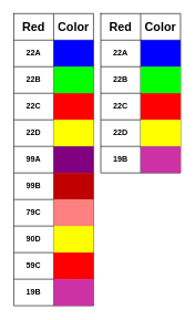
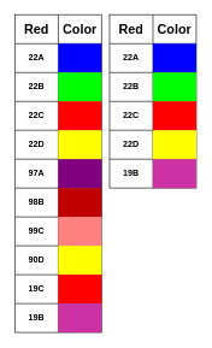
  <mxCell id="0" />
  <mxCell id="1" parent="0" />
  <mxCell id="2" value="" style="shape=table;startSize=0;container=1;collapsible=0;childLayout=tableLayout;" parent="1" vertex="1"><mxGeometry x="151" y="20" width="120" height="240" as="geometry" /></mxCell>
  <mxCell id="3" value="" style="shape=tableRow;horizontal=0;startSize=0;swimlaneHead=0;swimlaneBody=0;strokeColor=inherit;top=0;left=0;bottom=0;right=0;collapsible=0;dropTarget=0;fillColor=none;points=[[0,0.5],[1,0.5]];portConstraint=eastwest;" parent="2" vertex="1"><mxGeometry width="120" height="40" as="geometry" /></mxCell>
  <mxCell id="4" value="&lt;font style=&quot;font-size: 18px;&quot;&gt;&lt;b&gt;Red&lt;/b&gt;&lt;/font&gt;" style="shape=partialRectangle;html=1;whiteSpace=wrap;connectable=0;strokeColor=inherit;overflow=hidden;fillColor=none;top=0;left=0;bottom=0;right=0;pointerEvents=1;" parent="3" vertex="1"><mxGeometry width="60" height="40" as="geometry"><mxRectangle width="60" height="40" as="alternateBounds" /></mxGeometry></mxCell>
  <mxCell id="5" value="&lt;b&gt;&lt;font style=&quot;font-size: 18px;&quot;&gt;Color&lt;/font&gt;&lt;/b&gt;" style="shape=partialRectangle;html=1;whiteSpace=wrap;connectable=0;strokeColor=inherit;overflow=hidden;fillColor=none;top=0;left=0;bottom=0;right=0;pointerEvents=1;" parent="3" vertex="1"><mxGeometry x="60" width="60" height="40" as="geometry"><mxRectangle width="60" height="40" as="alternateBounds" /></mxGeometry></mxCell>
  <mxCell id="6" value="" style="shape=tableRow;horizontal=0;startSize=0;swimlaneHead=0;swimlaneBody=0;strokeColor=inherit;top=0;left=0;bottom=0;right=0;collapsible=0;dropTarget=0;fillColor=none;points=[[0,0.5],[1,0.5]];portConstraint=eastwest;" parent="2" vertex="1"><mxGeometry y="40" width="120" height="40" as="geometry" /></mxCell>
  <mxCell id="7" value="&lt;b&gt;22A&lt;/b&gt;" style="shape=partialRectangle;html=1;whiteSpace=wrap;connectable=0;strokeColor=inherit;overflow=hidden;fillColor=none;top=0;left=0;bottom=0;right=0;pointerEvents=1;" parent="6" vertex="1"><mxGeometry width="60" height="40" as="geometry"><mxRectangle width="60" height="40" as="alternateBounds" /></mxGeometry></mxCell>
  <mxCell id="8" value="" style="shape=partialRectangle;html=1;whiteSpace=wrap;connectable=0;strokeColor=inherit;overflow=hidden;fillColor=#0000ff;top=0;left=0;bottom=0;right=0;pointerEvents=1;fillStyle=solid;" parent="6" vertex="1"><mxGeometry x="60" width="60" height="40" as="geometry"><mxRectangle width="60" height="40" as="alternateBounds" /></mxGeometry></mxCell>
  <mxCell id="9" value="" style="shape=tableRow;horizontal=0;startSize=0;swimlaneHead=0;swimlaneBody=0;strokeColor=inherit;top=0;left=0;bottom=0;right=0;collapsible=0;dropTarget=0;fillColor=none;points=[[0,0.5],[1,0.5]];portConstraint=eastwest;" parent="2" vertex="1"><mxGeometry y="80" width="120" height="40" as="geometry" /></mxCell>
  <mxCell id="10" value="&lt;b&gt;22B&lt;/b&gt;" style="shape=partialRectangle;html=1;whiteSpace=wrap;connectable=0;strokeColor=inherit;overflow=hidden;fillColor=none;top=0;left=0;bottom=0;right=0;pointerEvents=1;" parent="9" vertex="1"><mxGeometry width="60" height="40" as="geometry"><mxRectangle width="60" height="40" as="alternateBounds" /></mxGeometry></mxCell>
  <mxCell id="11" value="" style="shape=partialRectangle;html=1;whiteSpace=wrap;connectable=0;strokeColor=inherit;overflow=hidden;fillColor=#00ff00;top=0;left=0;bottom=0;right=0;pointerEvents=1;" parent="9" vertex="1"><mxGeometry x="60" width="60" height="40" as="geometry"><mxRectangle width="60" height="40" as="alternateBounds" /></mxGeometry></mxCell>
  <mxCell id="12" value="" style="shape=tableRow;horizontal=0;startSize=0;swimlaneHead=0;swimlaneBody=0;strokeColor=inherit;top=0;left=0;bottom=0;right=0;collapsible=0;dropTarget=0;fillColor=none;points=[[0,0.5],[1,0.5]];portConstraint=eastwest;" parent="2" vertex="1"><mxGeometry y="120" width="120" height="40" as="geometry" /></mxCell>
  <mxCell id="13" value="&lt;b&gt;22C&lt;/b&gt;" style="shape=partialRectangle;html=1;whiteSpace=wrap;connectable=0;strokeColor=inherit;overflow=hidden;fillColor=none;top=0;left=0;bottom=0;right=0;pointerEvents=1;" parent="12" vertex="1"><mxGeometry width="60" height="40" as="geometry"><mxRectangle width="60" height="40" as="alternateBounds" /></mxGeometry></mxCell>
  <mxCell id="14" value="" style="shape=partialRectangle;html=1;whiteSpace=wrap;connectable=0;strokeColor=inherit;overflow=hidden;fillColor=#ff0000;top=0;left=0;bottom=0;right=0;pointerEvents=1;" parent="12" vertex="1"><mxGeometry x="60" width="60" height="40" as="geometry"><mxRectangle width="60" height="40" as="alternateBounds" /></mxGeometry></mxCell>
  <mxCell id="15" value="" style="shape=tableRow;horizontal=0;startSize=0;swimlaneHead=0;swimlaneBody=0;strokeColor=inherit;top=0;left=0;bottom=0;right=0;collapsible=0;dropTarget=0;fillColor=none;points=[[0,0.5],[1,0.5]];portConstraint=eastwest;" parent="2" vertex="1"><mxGeometry y="160" width="120" height="40" as="geometry" /></mxCell>
  <mxCell id="16" value="&lt;b&gt;22D&lt;/b&gt;" style="shape=partialRectangle;html=1;whiteSpace=wrap;connectable=0;strokeColor=inherit;overflow=hidden;fillColor=none;top=0;left=0;bottom=0;right=0;pointerEvents=1;" parent="15" vertex="1"><mxGeometry width="60" height="40" as="geometry"><mxRectangle width="60" height="40" as="alternateBounds" /></mxGeometry></mxCell>
  <mxCell id="17" value="" style="shape=partialRectangle;html=1;whiteSpace=wrap;connectable=0;strokeColor=inherit;overflow=hidden;fillColor=#ffff00;top=0;left=0;bottom=0;right=0;pointerEvents=1;" parent="15" vertex="1"><mxGeometry x="60" width="60" height="40" as="geometry"><mxRectangle width="60" height="40" as="alternateBounds" /></mxGeometry></mxCell>
  <mxCell id="18" style="shape=tableRow;horizontal=0;startSize=0;swimlaneHead=0;swimlaneBody=0;strokeColor=inherit;top=0;left=0;bottom=0;right=0;collapsible=0;dropTarget=0;fillColor=none;points=[[0,0.5],[1,0.5]];portConstraint=eastwest;" parent="2" vertex="1"><mxGeometry y="200" width="120" height="40" as="geometry" /></mxCell>
  <mxCell id="19" value="&lt;b&gt;19B&lt;/b&gt;" style="shape=partialRectangle;html=1;whiteSpace=wrap;connectable=0;strokeColor=inherit;overflow=hidden;fillColor=none;top=0;left=0;bottom=0;right=0;pointerEvents=1;" parent="18" vertex="1"><mxGeometry width="60" height="40" as="geometry"><mxRectangle width="60" height="40" as="alternateBounds" /></mxGeometry></mxCell>
  <mxCell id="20" style="shape=partialRectangle;html=1;whiteSpace=wrap;connectable=0;strokeColor=inherit;overflow=hidden;fillColor=#cc32a3;top=0;left=0;bottom=0;right=0;pointerEvents=1;" parent="18" vertex="1"><mxGeometry x="60" width="60" height="40" as="geometry"><mxRectangle width="60" height="40" as="alternateBounds" /></mxGeometry></mxCell>
  <mxCell id="21" value="" style="shape=table;startSize=0;container=1;collapsible=0;childLayout=tableLayout;" vertex="1" parent="1"><mxGeometry x="20" y="20" width="120" height="440" as="geometry" /></mxCell>
  <mxCell id="22" value="" style="shape=tableRow;horizontal=0;startSize=0;swimlaneHead=0;swimlaneBody=0;strokeColor=inherit;top=0;left=0;bottom=0;right=0;collapsible=0;dropTarget=0;fillColor=none;points=[[0,0.5],[1,0.5]];portConstraint=eastwest;" vertex="1" parent="21"><mxGeometry width="120" height="40" as="geometry" /></mxCell>
  <mxCell id="23" value="&lt;font style=&quot;font-size: 18px;&quot;&gt;&lt;b&gt;Red&lt;/b&gt;&lt;/font&gt;" style="shape=partialRectangle;html=1;whiteSpace=wrap;connectable=0;strokeColor=inherit;overflow=hidden;fillColor=none;top=0;left=0;bottom=0;right=0;pointerEvents=1;" vertex="1" parent="22"><mxGeometry width="60" height="40" as="geometry"><mxRectangle width="60" height="40" as="alternateBounds" /></mxGeometry></mxCell>
  <mxCell id="24" value="&lt;b&gt;&lt;font style=&quot;font-size: 18px;&quot;&gt;Color&lt;/font&gt;&lt;/b&gt;" style="shape=partialRectangle;html=1;whiteSpace=wrap;connectable=0;strokeColor=inherit;overflow=hidden;fillColor=none;top=0;left=0;bottom=0;right=0;pointerEvents=1;" vertex="1" parent="22"><mxGeometry x="60" width="60" height="40" as="geometry"><mxRectangle width="60" height="40" as="alternateBounds" /></mxGeometry></mxCell>
  <mxCell id="25" value="" style="shape=tableRow;horizontal=0;startSize=0;swimlaneHead=0;swimlaneBody=0;strokeColor=inherit;top=0;left=0;bottom=0;right=0;collapsible=0;dropTarget=0;fillColor=none;points=[[0,0.5],[1,0.5]];portConstraint=eastwest;" vertex="1" parent="21"><mxGeometry y="40" width="120" height="40" as="geometry" /></mxCell>
  <mxCell id="26" value="&lt;b&gt;22A&lt;/b&gt;" style="shape=partialRectangle;html=1;whiteSpace=wrap;connectable=0;strokeColor=inherit;overflow=hidden;fillColor=none;top=0;left=0;bottom=0;right=0;pointerEvents=1;" vertex="1" parent="25"><mxGeometry width="60" height="40" as="geometry"><mxRectangle width="60" height="40" as="alternateBounds" /></mxGeometry></mxCell>
  <mxCell id="27" value="" style="shape=partialRectangle;html=1;whiteSpace=wrap;connectable=0;strokeColor=inherit;overflow=hidden;fillColor=#0000ff;top=0;left=0;bottom=0;right=0;pointerEvents=1;fillStyle=solid;" vertex="1" parent="25"><mxGeometry x="60" width="60" height="40" as="geometry"><mxRectangle width="60" height="40" as="alternateBounds" /></mxGeometry></mxCell>
  <mxCell id="28" value="" style="shape=tableRow;horizontal=0;startSize=0;swimlaneHead=0;swimlaneBody=0;strokeColor=inherit;top=0;left=0;bottom=0;right=0;collapsible=0;dropTarget=0;fillColor=none;points=[[0,0.5],[1,0.5]];portConstraint=eastwest;" vertex="1" parent="21"><mxGeometry y="80" width="120" height="40" as="geometry" /></mxCell>
  <mxCell id="29" value="&lt;b&gt;22B&lt;/b&gt;" style="shape=partialRectangle;html=1;whiteSpace=wrap;connectable=0;strokeColor=inherit;overflow=hidden;fillColor=none;top=0;left=0;bottom=0;right=0;pointerEvents=1;" vertex="1" parent="28"><mxGeometry width="60" height="40" as="geometry"><mxRectangle width="60" height="40" as="alternateBounds" /></mxGeometry></mxCell>
  <mxCell id="30" value="" style="shape=partialRectangle;html=1;whiteSpace=wrap;connectable=0;strokeColor=inherit;overflow=hidden;fillColor=#00ff00;top=0;left=0;bottom=0;right=0;pointerEvents=1;" vertex="1" parent="28"><mxGeometry x="60" width="60" height="40" as="geometry"><mxRectangle width="60" height="40" as="alternateBounds" /></mxGeometry></mxCell>
  <mxCell id="31" value="" style="shape=tableRow;horizontal=0;startSize=0;swimlaneHead=0;swimlaneBody=0;strokeColor=inherit;top=0;left=0;bottom=0;right=0;collapsible=0;dropTarget=0;fillColor=none;points=[[0,0.5],[1,0.5]];portConstraint=eastwest;" vertex="1" parent="21"><mxGeometry y="120" width="120" height="40" as="geometry" /></mxCell>
  <mxCell id="32" value="&lt;b&gt;22C&lt;/b&gt;" style="shape=partialRectangle;html=1;whiteSpace=wrap;connectable=0;strokeColor=inherit;overflow=hidden;fillColor=none;top=0;left=0;bottom=0;right=0;pointerEvents=1;" vertex="1" parent="31"><mxGeometry width="60" height="40" as="geometry"><mxRectangle width="60" height="40" as="alternateBounds" /></mxGeometry></mxCell>
  <mxCell id="33" value="" style="shape=partialRectangle;html=1;whiteSpace=wrap;connectable=0;strokeColor=inherit;overflow=hidden;fillColor=#ff0000;top=0;left=0;bottom=0;right=0;pointerEvents=1;" vertex="1" parent="31"><mxGeometry x="60" width="60" height="40" as="geometry"><mxRectangle width="60" height="40" as="alternateBounds" /></mxGeometry></mxCell>
  <mxCell id="34" value="" style="shape=tableRow;horizontal=0;startSize=0;swimlaneHead=0;swimlaneBody=0;strokeColor=inherit;top=0;left=0;bottom=0;right=0;collapsible=0;dropTarget=0;fillColor=none;points=[[0,0.5],[1,0.5]];portConstraint=eastwest;" vertex="1" parent="21"><mxGeometry y="160" width="120" height="40" as="geometry" /></mxCell>
  <mxCell id="35" value="&lt;b&gt;22D&lt;/b&gt;" style="shape=partialRectangle;html=1;whiteSpace=wrap;connectable=0;strokeColor=inherit;overflow=hidden;fillColor=none;top=0;left=0;bottom=0;right=0;pointerEvents=1;" vertex="1" parent="34"><mxGeometry width="60" height="40" as="geometry"><mxRectangle width="60" height="40" as="alternateBounds" /></mxGeometry></mxCell>
  <mxCell id="36" value="" style="shape=partialRectangle;html=1;whiteSpace=wrap;connectable=0;strokeColor=inherit;overflow=hidden;fillColor=#ffff00;top=0;left=0;bottom=0;right=0;pointerEvents=1;" vertex="1" parent="34"><mxGeometry x="60" width="60" height="40" as="geometry"><mxRectangle width="60" height="40" as="alternateBounds" /></mxGeometry></mxCell>
  <mxCell id="37" value="" style="shape=tableRow;horizontal=0;startSize=0;swimlaneHead=0;swimlaneBody=0;strokeColor=inherit;top=0;left=0;bottom=0;right=0;collapsible=0;dropTarget=0;fillColor=none;points=[[0,0.5],[1,0.5]];portConstraint=eastwest;" vertex="1" parent="21"><mxGeometry y="200" width="120" height="40" as="geometry" /></mxCell>
- <mxCell id="38" value="&lt;b&gt;99A&lt;/b&gt;" style="shape=partialRectangle;html=1;whiteSpace=wrap;connectable=0;strokeColor=inherit;overflow=hidden;fillColor=none;top=0;left=0;bottom=0;right=0;pointerEvents=1;" vertex="1" parent="37"><mxGeometry width="60" height="40" as="geometry"><mxRectangle width="60" height="40" as="alternateBounds" /></mxGeometry></mxCell>
+ <mxCell id="38" value="&lt;b&gt;97A&lt;/b&gt;" style="shape=partialRectangle;html=1;whiteSpace=wrap;connectable=0;strokeColor=inherit;overflow=hidden;fillColor=none;top=0;left=0;bottom=0;right=0;pointerEvents=1;" vertex="1" parent="37"><mxGeometry width="60" height="40" as="geometry"><mxRectangle width="60" height="40" as="alternateBounds" /></mxGeometry></mxCell>
  <mxCell id="39" value="" style="shape=partialRectangle;html=1;whiteSpace=wrap;connectable=0;strokeColor=inherit;overflow=hidden;fillColor=#800080;top=0;left=0;bottom=0;right=0;pointerEvents=1;" vertex="1" parent="37"><mxGeometry x="60" width="60" height="40" as="geometry"><mxRectangle width="60" height="40" as="alternateBounds" /></mxGeometry></mxCell>
  <mxCell id="40" value="" style="shape=tableRow;horizontal=0;startSize=0;swimlaneHead=0;swimlaneBody=0;strokeColor=inherit;top=0;left=0;bottom=0;right=0;collapsible=0;dropTarget=0;fillColor=none;points=[[0,0.5],[1,0.5]];portConstraint=eastwest;" vertex="1" parent="21"><mxGeometry y="240" width="120" height="40" as="geometry" /></mxCell>
- <mxCell id="41" value="&lt;b&gt;99B&lt;/b&gt;" style="shape=partialRectangle;html=1;whiteSpace=wrap;connectable=0;strokeColor=inherit;overflow=hidden;fillColor=none;top=0;left=0;bottom=0;right=0;pointerEvents=1;" vertex="1" parent="40"><mxGeometry width="60" height="40" as="geometry"><mxRectangle width="60" height="40" as="alternateBounds" /></mxGeometry></mxCell>
+ <mxCell id="41" value="&lt;b&gt;98B&lt;/b&gt;" style="shape=partialRectangle;html=1;whiteSpace=wrap;connectable=0;strokeColor=inherit;overflow=hidden;fillColor=none;top=0;left=0;bottom=0;right=0;pointerEvents=1;" vertex="1" parent="40"><mxGeometry width="60" height="40" as="geometry"><mxRectangle width="60" height="40" as="alternateBounds" /></mxGeometry></mxCell>
  <mxCell id="42" value="" style="shape=partialRectangle;html=1;whiteSpace=wrap;connectable=0;strokeColor=inherit;overflow=hidden;fillColor=#c00000;top=0;left=0;bottom=0;right=0;pointerEvents=1;" vertex="1" parent="40"><mxGeometry x="60" width="60" height="40" as="geometry"><mxRectangle width="60" height="40" as="alternateBounds" /></mxGeometry></mxCell>
  <mxCell id="43" value="" style="shape=tableRow;horizontal=0;startSize=0;swimlaneHead=0;swimlaneBody=0;strokeColor=inherit;top=0;left=0;bottom=0;right=0;collapsible=0;dropTarget=0;fillColor=none;points=[[0,0.5],[1,0.5]];portConstraint=eastwest;" vertex="1" parent="21"><mxGeometry y="280" width="120" height="40" as="geometry" /></mxCell>
- <mxCell id="44" value="&lt;b&gt;79C&lt;/b&gt;" style="shape=partialRectangle;html=1;whiteSpace=wrap;connectable=0;strokeColor=inherit;overflow=hidden;fillColor=none;top=0;left=0;bottom=0;right=0;pointerEvents=1;" vertex="1" parent="43"><mxGeometry width="60" height="40" as="geometry"><mxRectangle width="60" height="40" as="alternateBounds" /></mxGeometry></mxCell>
+ <mxCell id="44" value="&lt;b&gt;99C&lt;/b&gt;" style="shape=partialRectangle;html=1;whiteSpace=wrap;connectable=0;strokeColor=inherit;overflow=hidden;fillColor=none;top=0;left=0;bottom=0;right=0;pointerEvents=1;" vertex="1" parent="43"><mxGeometry width="60" height="40" as="geometry"><mxRectangle width="60" height="40" as="alternateBounds" /></mxGeometry></mxCell>
  <mxCell id="45" value="" style="shape=partialRectangle;html=1;whiteSpace=wrap;connectable=0;strokeColor=inherit;overflow=hidden;fillColor=#ff8080;top=0;left=0;bottom=0;right=0;pointerEvents=1;" vertex="1" parent="43"><mxGeometry x="60" width="60" height="40" as="geometry"><mxRectangle width="60" height="40" as="alternateBounds" /></mxGeometry></mxCell>
  <mxCell id="46" style="shape=tableRow;horizontal=0;startSize=0;swimlaneHead=0;swimlaneBody=0;strokeColor=inherit;top=0;left=0;bottom=0;right=0;collapsible=0;dropTarget=0;fillColor=none;points=[[0,0.5],[1,0.5]];portConstraint=eastwest;" vertex="1" parent="21"><mxGeometry y="320" width="120" height="40" as="geometry" /></mxCell>
  <mxCell id="47" value="&lt;b&gt;90D&lt;/b&gt;" style="shape=partialRectangle;html=1;whiteSpace=wrap;connectable=0;strokeColor=inherit;overflow=hidden;fillColor=none;top=0;left=0;bottom=0;right=0;pointerEvents=1;" vertex="1" parent="46"><mxGeometry width="60" height="40" as="geometry"><mxRectangle width="60" height="40" as="alternateBounds" /></mxGeometry></mxCell>
  <mxCell id="48" style="shape=partialRectangle;html=1;whiteSpace=wrap;connectable=0;strokeColor=inherit;overflow=hidden;fillColor=#ffff00;top=0;left=0;bottom=0;right=0;pointerEvents=1;" vertex="1" parent="46"><mxGeometry x="60" width="60" height="40" as="geometry"><mxRectangle width="60" height="40" as="alternateBounds" /></mxGeometry></mxCell>
  <mxCell id="49" style="shape=tableRow;horizontal=0;startSize=0;swimlaneHead=0;swimlaneBody=0;strokeColor=inherit;top=0;left=0;bottom=0;right=0;collapsible=0;dropTarget=0;fillColor=none;points=[[0,0.5],[1,0.5]];portConstraint=eastwest;" vertex="1" parent="21"><mxGeometry y="360" width="120" height="40" as="geometry" /></mxCell>
- <mxCell id="50" value="&lt;b&gt;59C&lt;/b&gt;" style="shape=partialRectangle;html=1;whiteSpace=wrap;connectable=0;strokeColor=inherit;overflow=hidden;fillColor=none;top=0;left=0;bottom=0;right=0;pointerEvents=1;" vertex="1" parent="49"><mxGeometry width="60" height="40" as="geometry"><mxRectangle width="60" height="40" as="alternateBounds" /></mxGeometry></mxCell>
+ <mxCell id="50" value="&lt;b&gt;19C&lt;/b&gt;" style="shape=partialRectangle;html=1;whiteSpace=wrap;connectable=0;strokeColor=inherit;overflow=hidden;fillColor=none;top=0;left=0;bottom=0;right=0;pointerEvents=1;" vertex="1" parent="49"><mxGeometry width="60" height="40" as="geometry"><mxRectangle width="60" height="40" as="alternateBounds" /></mxGeometry></mxCell>
  <mxCell id="51" style="shape=partialRectangle;html=1;whiteSpace=wrap;connectable=0;strokeColor=inherit;overflow=hidden;fillColor=#ff0000;top=0;left=0;bottom=0;right=0;pointerEvents=1;" vertex="1" parent="49"><mxGeometry x="60" width="60" height="40" as="geometry"><mxRectangle width="60" height="40" as="alternateBounds" /></mxGeometry></mxCell>
  <mxCell id="52" style="shape=tableRow;horizontal=0;startSize=0;swimlaneHead=0;swimlaneBody=0;strokeColor=inherit;top=0;left=0;bottom=0;right=0;collapsible=0;dropTarget=0;fillColor=none;points=[[0,0.5],[1,0.5]];portConstraint=eastwest;" vertex="1" parent="21"><mxGeometry y="400" width="120" height="40" as="geometry" /></mxCell>
  <mxCell id="53" value="&lt;b&gt;19B&lt;/b&gt;" style="shape=partialRectangle;html=1;whiteSpace=wrap;connectable=0;strokeColor=inherit;overflow=hidden;fillColor=none;top=0;left=0;bottom=0;right=0;pointerEvents=1;" vertex="1" parent="52"><mxGeometry width="60" height="40" as="geometry"><mxRectangle width="60" height="40" as="alternateBounds" /></mxGeometry></mxCell>
  <mxCell id="54" style="shape=partialRectangle;html=1;whiteSpace=wrap;connectable=0;strokeColor=inherit;overflow=hidden;fillColor=#cc32a3;top=0;left=0;bottom=0;right=0;pointerEvents=1;" vertex="1" parent="52"><mxGeometry x="60" width="60" height="40" as="geometry"><mxRectangle width="60" height="40" as="alternateBounds" /></mxGeometry></mxCell>
